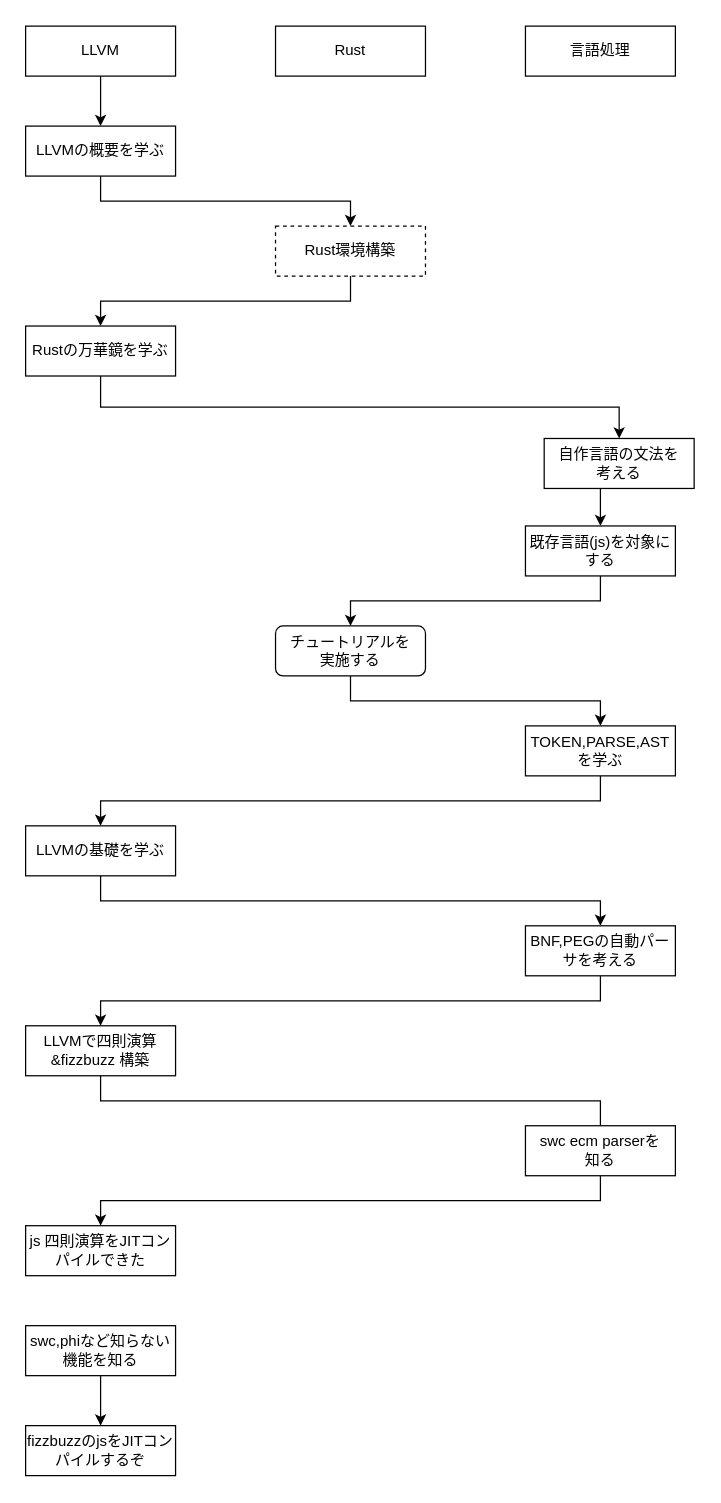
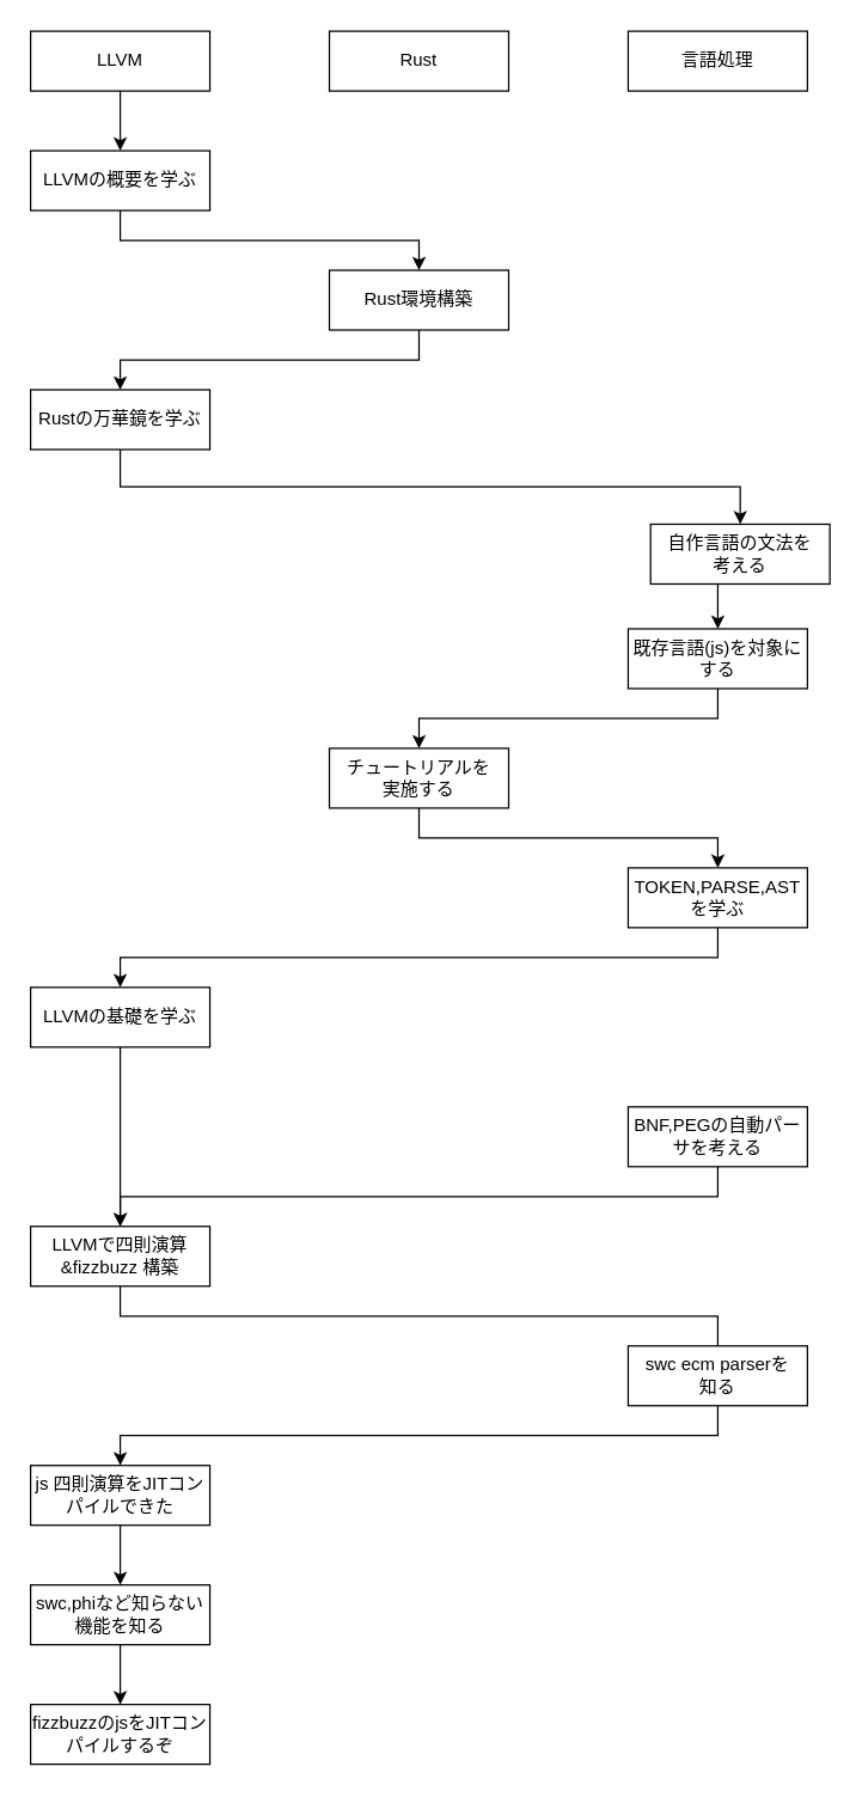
  <mxCell id="0" />
  <mxCell id="1" parent="0" />
  <mxCell id="2" style="edgeStyle=orthogonalEdgeStyle;rounded=0;orthogonalLoop=1;jettySize=auto;html=1;exitX=0.5;exitY=1;exitDx=0;exitDy=0;" edge="1" parent="1" source="3" target="7"><mxGeometry relative="1" as="geometry" /></mxCell>
  <mxCell id="3" value="LLVM" style="rounded=0;whiteSpace=wrap;html=1;" vertex="1" parent="1"><mxGeometry x="20" y="20" width="120" height="40" as="geometry" /></mxCell>
  <mxCell id="4" value="Rust" style="rounded=0;whiteSpace=wrap;html=1;" vertex="1" parent="1"><mxGeometry x="220" y="20" width="120" height="40" as="geometry" /></mxCell>
  <mxCell id="5" value="言語処理" style="rounded=0;whiteSpace=wrap;html=1;" vertex="1" parent="1"><mxGeometry x="420" y="20" width="120" height="40" as="geometry" /></mxCell>
  <mxCell id="6" style="edgeStyle=orthogonalEdgeStyle;rounded=0;orthogonalLoop=1;jettySize=auto;html=1;exitX=0.5;exitY=1;exitDx=0;exitDy=0;entryX=0.5;entryY=0;entryDx=0;entryDy=0;" edge="1" parent="1" source="7" target="9"><mxGeometry relative="1" as="geometry" /></mxCell>
  <mxCell id="7" value="LLVMの概要を学ぶ" style="rounded=0;whiteSpace=wrap;html=1;" vertex="1" parent="1"><mxGeometry x="20" y="100" width="120" height="40" as="geometry" /></mxCell>
  <mxCell id="8" style="edgeStyle=orthogonalEdgeStyle;rounded=0;orthogonalLoop=1;jettySize=auto;html=1;exitX=0.5;exitY=1;exitDx=0;exitDy=0;entryX=0.5;entryY=0;entryDx=0;entryDy=0;" edge="1" parent="1" source="9" target="11"><mxGeometry relative="1" as="geometry" /></mxCell>
- <mxCell id="9" value="Rust環境構築" style="rounded=0;whiteSpace=wrap;html=1;dashed=1;" vertex="1" parent="1"><mxGeometry x="220" y="180" width="120" height="40" as="geometry" /></mxCell>
+ <mxCell id="9" value="Rust環境構築" style="rounded=0;whiteSpace=wrap;html=1;" vertex="1" parent="1"><mxGeometry x="220" y="180" width="120" height="40" as="geometry" /></mxCell>
  <mxCell id="10" style="edgeStyle=orthogonalEdgeStyle;rounded=0;orthogonalLoop=1;jettySize=auto;html=1;exitX=0.5;exitY=1;exitDx=0;exitDy=0;entryX=0.5;entryY=0;entryDx=0;entryDy=0;" edge="1" parent="1" source="11" target="13"><mxGeometry relative="1" as="geometry" /></mxCell>
  <mxCell id="11" value="Rustの万華鏡を学ぶ" style="rounded=0;whiteSpace=wrap;html=1;" vertex="1" parent="1"><mxGeometry x="20" y="260" width="120" height="40" as="geometry" /></mxCell>
  <mxCell id="12" style="edgeStyle=orthogonalEdgeStyle;rounded=0;orthogonalLoop=1;jettySize=auto;html=1;exitX=0.5;exitY=1;exitDx=0;exitDy=0;entryX=0.5;entryY=0;entryDx=0;entryDy=0;" edge="1" parent="1" source="13" target="15"><mxGeometry relative="1" as="geometry" /></mxCell>
  <mxCell id="13" value="自作言語の文法を&lt;br&gt;考える" style="rounded=0;whiteSpace=wrap;html=1;" vertex="1" parent="1"><mxGeometry x="435" y="350" width="120" height="40" as="geometry" /></mxCell>
  <mxCell id="14" style="edgeStyle=orthogonalEdgeStyle;rounded=0;orthogonalLoop=1;jettySize=auto;html=1;entryX=0.5;entryY=0;entryDx=0;entryDy=0;" edge="1" parent="1" source="15" target="32"><mxGeometry relative="1" as="geometry"><Array as="points"><mxPoint x="480" y="480" /><mxPoint x="280" y="480" /></Array></mxGeometry></mxCell>
  <mxCell id="15" value="既存言語(js)を対象に&lt;br&gt;する" style="rounded=0;whiteSpace=wrap;html=1;" vertex="1" parent="1"><mxGeometry x="420" y="420" width="120" height="40" as="geometry" /></mxCell>
  <mxCell id="16" style="edgeStyle=orthogonalEdgeStyle;rounded=0;orthogonalLoop=1;jettySize=auto;html=1;exitX=0.5;exitY=1;exitDx=0;exitDy=0;entryX=0.5;entryY=0;entryDx=0;entryDy=0;" edge="1" parent="1" source="17" target="19"><mxGeometry relative="1" as="geometry" /></mxCell>
  <mxCell id="17" value="TOKEN,PARSE,ASTを学ぶ" style="rounded=0;whiteSpace=wrap;html=1;" vertex="1" parent="1"><mxGeometry x="420" y="580" width="120" height="40" as="geometry" /></mxCell>
- <mxCell id="18" style="edgeStyle=orthogonalEdgeStyle;rounded=0;orthogonalLoop=1;jettySize=auto;html=1;exitX=0.5;exitY=1;exitDx=0;exitDy=0;entryX=0.5;entryY=0;entryDx=0;entryDy=0;" edge="1" parent="1" source="19" target="21"><mxGeometry relative="1" as="geometry" /></mxCell>
+ <mxCell id="18" style="edgeStyle=orthogonalEdgeStyle;rounded=0;orthogonalLoop=1;jettySize=auto;html=1;exitX=0.5;exitY=1;exitDx=0;exitDy=0;" edge="1" parent="1" source="19" target="23"><mxGeometry relative="1" as="geometry" /></mxCell>
  <mxCell id="19" value="LLVMの基礎を学ぶ" style="rounded=0;whiteSpace=wrap;html=1;" vertex="1" parent="1"><mxGeometry x="20" y="660" width="120" height="40" as="geometry" /></mxCell>
  <mxCell id="20" style="edgeStyle=orthogonalEdgeStyle;rounded=0;orthogonalLoop=1;jettySize=auto;html=1;exitX=0.5;exitY=1;exitDx=0;exitDy=0;entryX=0.5;entryY=0;entryDx=0;entryDy=0;" edge="1" parent="1" source="21" target="23"><mxGeometry relative="1" as="geometry" /></mxCell>
  <mxCell id="21" value="BNF,PEGの自動パーサを考える" style="rounded=0;whiteSpace=wrap;html=1;" vertex="1" parent="1"><mxGeometry x="420" y="740" width="120" height="40" as="geometry" /></mxCell>
  <mxCell id="22" style="edgeStyle=orthogonalEdgeStyle;rounded=0;orthogonalLoop=1;jettySize=auto;html=1;exitX=0.5;exitY=1;exitDx=0;exitDy=0;entryX=0.5;entryY=0;entryDx=0;entryDy=0;endArrow=none;" edge="1" parent="1" source="23" target="25"><mxGeometry relative="1" as="geometry" /></mxCell>
  <mxCell id="23" value="LLVMで四則演算&amp;amp;fizzbuzz 構築" style="rounded=0;whiteSpace=wrap;html=1;" vertex="1" parent="1"><mxGeometry x="20" y="820" width="120" height="40" as="geometry" /></mxCell>
  <mxCell id="24" style="edgeStyle=orthogonalEdgeStyle;rounded=0;orthogonalLoop=1;jettySize=auto;html=1;exitX=0.5;exitY=1;exitDx=0;exitDy=0;entryX=0.5;entryY=0;entryDx=0;entryDy=0;" edge="1" parent="1" source="25" target="27"><mxGeometry relative="1" as="geometry" /></mxCell>
  <mxCell id="25" value="swc ecm parserを&lt;br&gt;知る" style="rounded=0;whiteSpace=wrap;html=1;" vertex="1" parent="1"><mxGeometry x="420" y="900" width="120" height="40" as="geometry" /></mxCell>
+ <mxCell id="26" style="edgeStyle=orthogonalEdgeStyle;rounded=0;orthogonalLoop=1;jettySize=auto;html=1;exitX=0.5;exitY=1;exitDx=0;exitDy=0;entryX=0.5;entryY=0;entryDx=0;entryDy=0;" edge="1" parent="1" source="27" target="29"><mxGeometry relative="1" as="geometry" /></mxCell>
  <mxCell id="27" value="js 四則演算をJITコンパイルできた" style="rounded=0;whiteSpace=wrap;html=1;" vertex="1" parent="1"><mxGeometry x="20" y="980" width="120" height="40" as="geometry" /></mxCell>
  <mxCell id="28" style="edgeStyle=orthogonalEdgeStyle;rounded=0;orthogonalLoop=1;jettySize=auto;html=1;entryX=0.5;entryY=0;entryDx=0;entryDy=0;" edge="1" parent="1" source="29" target="30"><mxGeometry relative="1" as="geometry" /></mxCell>
  <mxCell id="29" value="swc,phiなど知らない機能を知る" style="rounded=0;whiteSpace=wrap;html=1;" vertex="1" parent="1"><mxGeometry x="20" y="1060" width="120" height="40" as="geometry" /></mxCell>
  <mxCell id="30" value="fizzbuzzのjsをJITコンパイルするぞ" style="rounded=0;whiteSpace=wrap;html=1;" vertex="1" parent="1"><mxGeometry x="20" y="1140" width="120" height="40" as="geometry" /></mxCell>
  <mxCell id="31" style="edgeStyle=orthogonalEdgeStyle;rounded=0;orthogonalLoop=1;jettySize=auto;html=1;exitX=0.5;exitY=1;exitDx=0;exitDy=0;" edge="1" parent="1" source="32" target="17"><mxGeometry relative="1" as="geometry" /></mxCell>
- <mxCell id="32" value="チュートリアルを&lt;br&gt;実施する" style="whiteSpace=wrap;html=1;rounded=1;" vertex="1" parent="1"><mxGeometry x="220" y="500" width="120" height="40" as="geometry" /></mxCell>
+ <mxCell id="32" value="チュートリアルを&lt;br&gt;実施する" style="rounded=0;whiteSpace=wrap;html=1;" vertex="1" parent="1"><mxGeometry x="220" y="500" width="120" height="40" as="geometry" /></mxCell>
